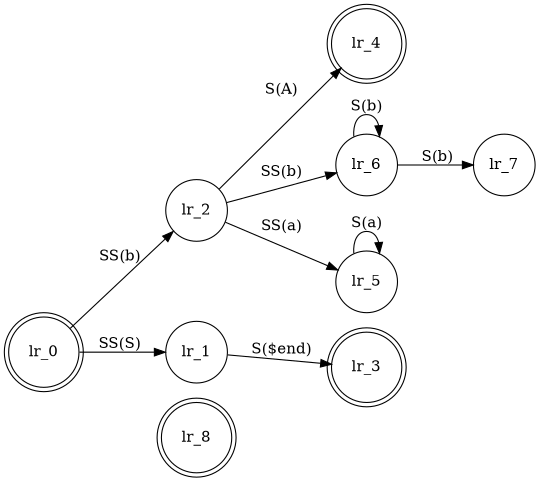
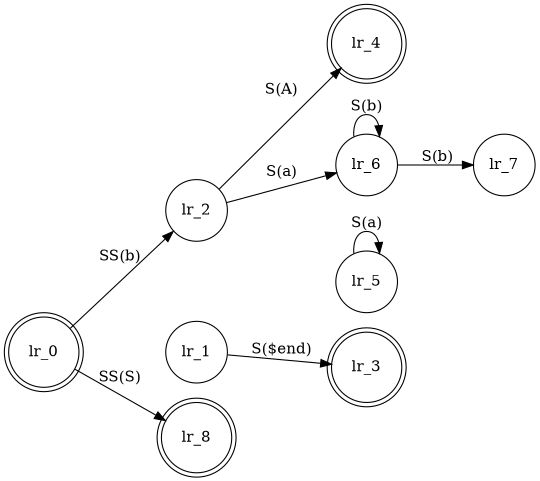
  digraph {
    rankdir=LR
    node [shape=circle]
    lr_0 [shape=doublecircle]
    lr_2
    lr_1
    lr_4 [shape=doublecircle]
    lr_6
    lr_5
    lr_3 [shape=doublecircle]
    lr_8 [shape=doublecircle]
    lr_7
    lr_0 -> lr_2 [label="SS(b)"]
-   lr_0 -> lr_1 [label="SS(S)"]
+   lr_0 -> lr_8 [label="SS(S)"]
    lr_2 -> lr_4 [label="S(A)"]
-   lr_2 -> lr_6 [label="SS(b)"]
-   lr_2 -> lr_5 [label="SS(a)"]
+   lr_2 -> lr_6 [label="S(a)"]
    lr_1 -> lr_3 [label="S($end)"]
    lr_6 -> lr_6 [label="S(b)"]
    lr_6 -> lr_7 [label="S(b)"]
    lr_5 -> lr_5 [label="S(a)"]
  }
